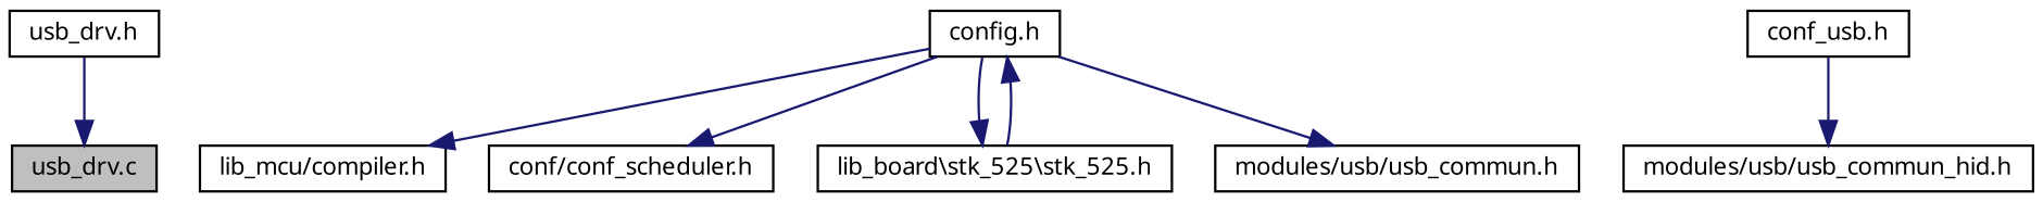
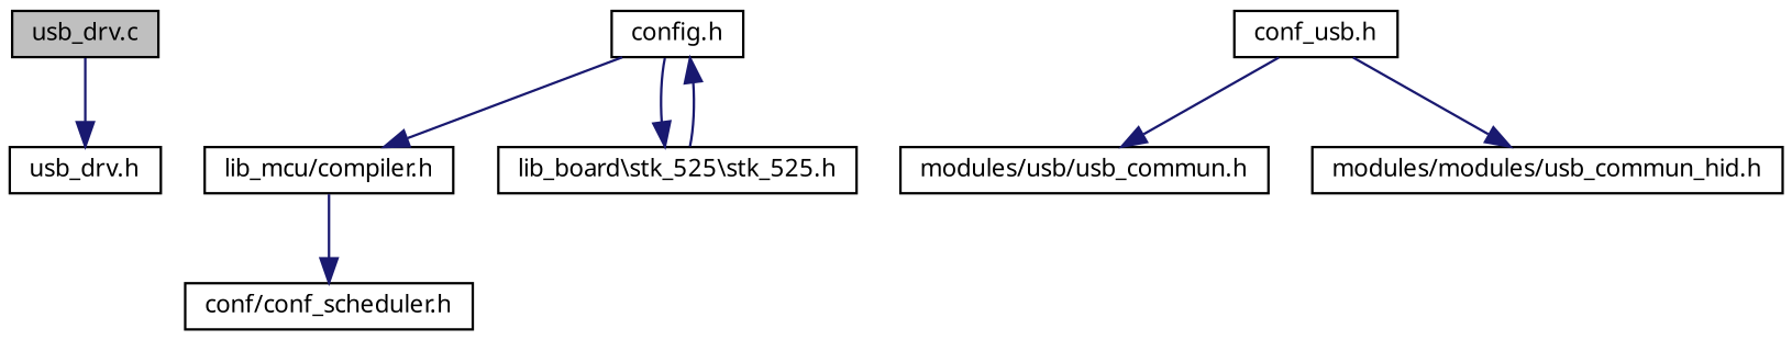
  digraph {
    node [color=black fillcolor=white fontname="FreeSans.ttf" fontsize=10 shape=record style=filled]
    edge [color=midnightblue fontname="FreeSans.ttf" fontsize=10 labelfontname="FreeSans.ttf" labelfontsize=10 style=solid]
    n1 [fillcolor=grey75 fontcolor=black height=0.2 label="usb_drv.c" width=0.4]
    n2 [height=0.2 label="usb_drv.h" width=0.4]
    n3 [height=0.2 label="config.h" width=0.4]
    n4 [height=0.2 label="lib_mcu/compiler.h" width=0.4]
    n5 [height=0.2 label="conf/conf_scheduler.h" width=0.4]
    n6 [height=0.2 label="lib_board\\stk_525\\stk_525.h" width=0.4]
    n7 [height=0.2 label="conf_usb.h" width=0.4]
    n8 [height=0.2 label="modules/usb/usb_commun.h" width=0.4]
-   n9 [height=0.2 label="modules/usb/usb_commun_hid.h" width=0.4]
-   n2 -> n1
+   n9 [height=0.2 label="modules/modules/usb_commun_hid.h" width=0.4]
+   n1 -> n2
    n3 -> n4
-   n3 -> n5
+   n4 -> n5
    n3 -> n6
    n6 -> n3
-   n3 -> n8
+   n7 -> n8
    n7 -> n9
  }
